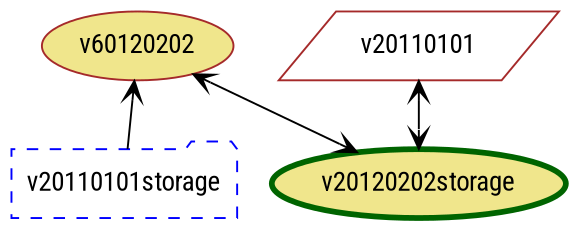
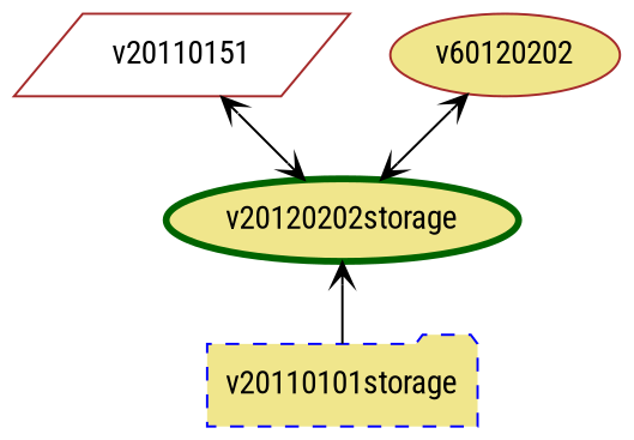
  graph {
    fontname="Roboto Condensed"
    node [color=brown fillcolor=white fontname="Roboto Condensed" group=api shape=ellipse style=filled]
    edge [arrowhead=vee arrowtail=vee dir=both fontname="Roboto Condensed"]
-   v20110101storage [color=blue group=storage penwidth=1 rankType=min shape=folder style="dashed,filled"]
-   v20110101 [shape=parallelogram]
+   v20110101storage [color=blue fillcolor=khaki group=storage penwidth=1 rankType=min shape=folder style="dashed,filled"]
+   v20110101 [shape=parallelogram label=v20110151]
    n3 [fillcolor=khaki label=v60120202]
    v20120202storage [color=darkgreen fillcolor=khaki penwidth=3 group=""]
    subgraph sub_1 {
      rank=same
      v20110101storage
    }
    subgraph sub_2 {
      rank=same
      v20110101
      n3
    }
    v20110101 -- v20120202storage
    n3 -- v20120202storage
-   n3 -- v20110101storage [dir=back]
+   v20120202storage -- v20110101storage [dir=back]
  }
